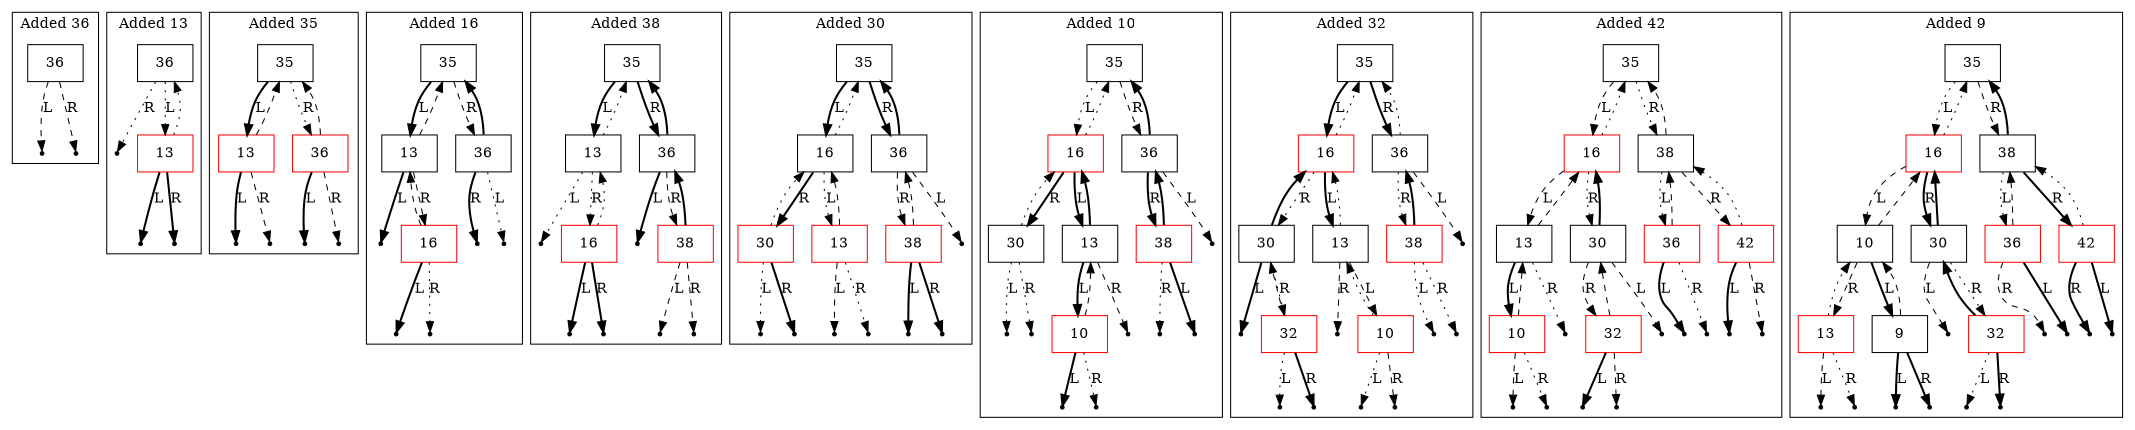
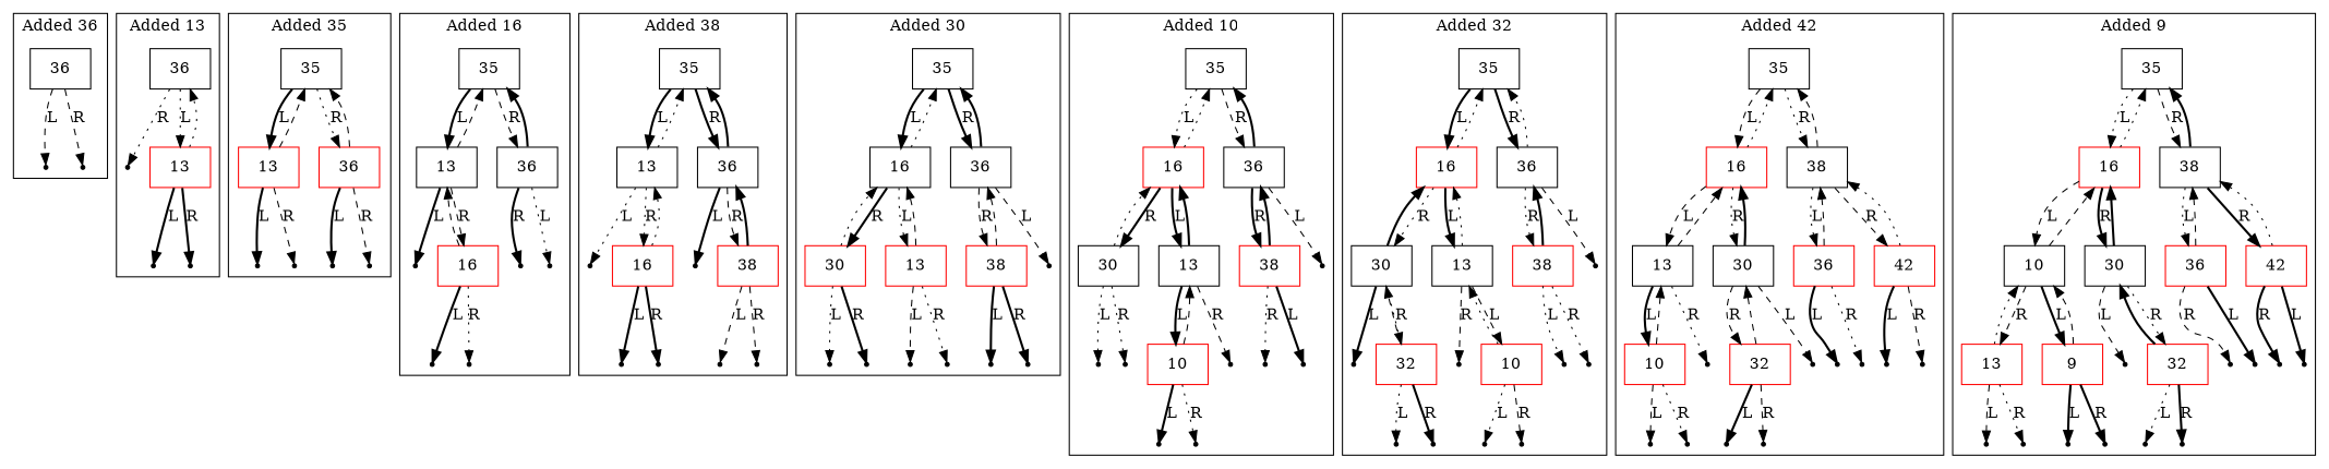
  digraph {
    node [color=black shape=point]
    edge [style=bold]
    n1 [label="{36}" shape=record]
    n2 [label=Null]
    n3 [label=Null]
    n4 [label="{36}" shape=record]
    n5 [label=Null]
    n6 [color=red label="{13}" shape=record]
    n7 [label=Null]
    n8 [label=Null]
    n9 [label="{35}" shape=record]
    n10 [color=red label="{13}" shape=record]
    n11 [color=red label="{36}" shape=record]
    n12 [label=Null]
    n13 [label=Null]
    n14 [label=Null]
    n15 [label=Null]
    n16 [label="{35}" shape=record]
    n17 [label="{13}" shape=record]
    n18 [label="{36}" shape=record]
    n19 [label=Null]
    n20 [color=red label="{16}" shape=record]
    n21 [label=Null]
    n22 [label=Null]
    n23 [label=Null]
    n24 [label=Null]
    n25 [label="{35}" shape=record]
    n26 [label="{13}" shape=record]
    n27 [label="{36}" shape=record]
    n28 [label=Null]
    n29 [color=red label="{16}" shape=record]
    n30 [label=Null]
    n31 [label=Null]
    n32 [label=Null]
    n33 [color=red label="{38}" shape=record]
    n34 [label=Null]
    n35 [label=Null]
    n36 [label="{35}" shape=record]
    n37 [label="{16}" shape=record]
    n38 [label="{36}" shape=record]
    n39 [color=red label="{13}" shape=record]
    n40 [color=red label="{30}" shape=record]
    n41 [label=Null]
    n42 [label=Null]
    n43 [label=Null]
    n44 [label=Null]
    n45 [label=Null]
    n46 [color=red label="{38}" shape=record]
    n47 [label=Null]
    n48 [label=Null]
    n49 [label="{35}" shape=record]
    n50 [color=red label="{16}" shape=record]
    n51 [label="{36}" shape=record]
    n52 [label="{13}" shape=record]
    n53 [label="{30}" shape=record]
    n54 [label=Null]
    n55 [color=red label="{10}" shape=record]
    n56 [label=Null]
    n57 [label=Null]
    n58 [label=Null]
    n59 [label=Null]
    n60 [label=Null]
    n61 [color=red label="{38}" shape=record]
    n62 [label=Null]
    n63 [label=Null]
    n64 [label="{35}" shape=record]
    n65 [color=red label="{16}" shape=record]
    n66 [label="{36}" shape=record]
    n67 [label="{13}" shape=record]
    n68 [label="{30}" shape=record]
    n69 [label=Null]
    n70 [color=red label="{10}" shape=record]
    n71 [label=Null]
    n72 [label=Null]
    n73 [label=Null]
    n74 [color=red label="{32}" shape=record]
    n75 [label=Null]
    n76 [label=Null]
    n77 [label=Null]
    n78 [color=red label="{38}" shape=record]
    n79 [label=Null]
    n80 [label=Null]
    n81 [label="{35}" shape=record]
    n82 [color=red label="{16}" shape=record]
    n83 [label="{38}" shape=record]
    n84 [label="{13}" shape=record]
    n85 [label="{30}" shape=record]
    n86 [label=Null]
    n87 [color=red label="{10}" shape=record]
    n88 [label=Null]
    n89 [label=Null]
    n90 [label=Null]
    n91 [color=red label="{32}" shape=record]
    n92 [label=Null]
    n93 [label=Null]
    n94 [color=red label="{36}" shape=record]
    n95 [color=red label="{42}" shape=record]
    n96 [label=Null]
    n97 [label=Null]
    n98 [label=Null]
    n99 [label=Null]
    n100 [label="{35}" shape=record]
    n101 [color=red label="{16}" shape=record]
    n102 [label="{38}" shape=record]
    n103 [label="{10}" shape=record]
    n104 [label="{30}" shape=record]
-   n105 [label="{9}" shape=record]
+   n105 [color=red label="{9}" shape=record]
    n106 [color=red label="{13}" shape=record]
    n107 [label=Null]
    n108 [label=Null]
    n109 [label=Null]
    n110 [label=Null]
    n111 [label=Null]
    n112 [color=red label="{32}" shape=record]
    n113 [label=Null]
    n114 [label=Null]
    n115 [color=red label="{36}" shape=record]
    n116 [color=red label="{42}" shape=record]
    n117 [label=Null]
    n118 [label=Null]
    n119 [label=Null]
    n120 [label=Null]
    subgraph cluster_1 {
      label="Added 36"
      n1
      n2
      n3
    }
    subgraph cluster_2 {
      label="Added 13"
      n4
      n5
      n6
      n7
      n8
    }
    subgraph cluster_3 {
      label="Added 35"
      n9
      n10
      n11
      n12
      n13
      n14
      n15
    }
    subgraph cluster_4 {
      label="Added 16"
      n16
      n17
      n18
      n19
      n20
      n21
      n22
      n23
      n24
    }
    subgraph cluster_5 {
      label="Added 38"
      n25
      n26
      n27
      n28
      n29
      n30
      n31
      n32
      n33
      n34
      n35
    }
    subgraph cluster_6 {
      label="Added 30"
      n36
      n37
      n38
      n39
      n40
      n41
      n42
      n43
      n44
      n45
      n46
      n47
      n48
    }
    subgraph cluster_7 {
      label="Added 10"
      n49
      n50
      n51
      n52
      n53
      n54
      n55
      n56
      n57
      n58
      n59
      n60
      n61
      n62
      n63
    }
    subgraph cluster_8 {
      label="Added 32"
      n64
      n65
      n66
      n67
      n68
      n69
      n70
      n71
      n72
      n73
      n74
      n75
      n76
      n77
      n78
      n79
      n80
    }
    subgraph cluster_9 {
      label="Added 42"
      n81
      n82
      n83
      n84
      n85
      n86
      n87
      n88
      n89
      n90
      n91
      n92
      n93
      n94
      n95
      n96
      n97
      n98
      n99
    }
    subgraph cluster_10 {
      label="Added 9"
      n100
      n101
      n102
      n103
      n104
      n105
      n106
      n107
      n108
      n109
      n110
      n111
      n112
      n113
      n114
      n115
      n116
      n117
      n118
      n119
      n120
    }
    n1 -> n2 [label=L style=dashed]
    n1 -> n3 [label=R style=dashed]
    n4 -> n5 [label=R style=dotted]
    n4 -> n6 [label=L style=dotted]
    n6 -> n4 [style=dotted]
    n6 -> n7 [label=L]
    n6 -> n8 [label=R]
    n9 -> n10 [label=L]
    n9 -> n11 [label=R style=dotted]
    n10 -> n9 [style=dashed]
    n10 -> n12 [label=L]
    n10 -> n13 [label=R style=dashed]
    n11 -> n9 [style=dashed]
    n11 -> n14 [label=L]
    n11 -> n15 [label=R style=dashed]
    n16 -> n17 [label=L]
    n16 -> n18 [label=R style=dashed]
    n17 -> n16 [style=dashed]
    n17 -> n19 [label=L]
    n17 -> n20 [label=R style=dashed]
    n18 -> n16
    n18 -> n23 [label=L style=dotted]
    n18 -> n24 [label=R]
    n20 -> n17 [style=dashed]
    n20 -> n21 [label=L]
    n20 -> n22 [label=R style=dotted]
    n25 -> n26 [label=L]
    n25 -> n27 [label=R]
    n26 -> n25 [style=dotted]
    n26 -> n28 [label=L style=dotted]
    n26 -> n29 [label=R style=dotted]
    n27 -> n25
    n27 -> n32 [label=L]
    n27 -> n33 [label=R style=dashed]
    n29 -> n26 [style=dotted]
    n29 -> n30 [label=L]
    n29 -> n31 [label=R]
    n33 -> n27
    n33 -> n34 [label=L style=dashed]
    n33 -> n35 [label=R style=dashed]
    n36 -> n37 [label=L]
    n36 -> n38 [label=R]
    n37 -> n36 [style=dotted]
    n37 -> n39 [label=L style=dotted]
    n37 -> n40 [label=R]
    n38 -> n36
    n38 -> n45 [label=L style=dashed]
    n38 -> n46 [label=R style=dashed]
    n39 -> n37 [style=dashed]
    n39 -> n41 [label=L style=dashed]
    n39 -> n42 [label=R style=dotted]
    n40 -> n37 [style=dotted]
    n40 -> n43 [label=L style=dotted]
    n40 -> n44 [label=R]
    n46 -> n38 [style=dashed]
    n46 -> n47 [label=L]
    n46 -> n48 [label=R]
    n49 -> n50 [label=L style=dotted]
    n49 -> n51 [label=R style=dashed]
    n50 -> n49 [style=dotted]
    n50 -> n52 [label=L]
    n50 -> n53 [label=R]
    n51 -> n49
    n51 -> n60 [label=L style=dashed]
    n51 -> n61 [label=R]
    n52 -> n50
    n52 -> n54 [label=R style=dashed]
    n52 -> n55 [label=L]
    n53 -> n50 [style=dotted]
    n53 -> n58 [label=L style=dotted]
    n53 -> n59 [label=R style=dotted]
    n55 -> n52 [style=dashed]
    n55 -> n56 [label=L]
    n55 -> n57 [label=R style=dotted]
    n61 -> n51
    n61 -> n62 [label=L]
    n61 -> n63 [label=R style=dotted]
    n64 -> n65 [label=L]
    n64 -> n66 [label=R]
    n65 -> n64 [style=dotted]
    n65 -> n67 [label=L]
    n65 -> n68 [label=R style=dotted]
    n66 -> n64 [style=dotted]
    n66 -> n77 [label=L style=dashed]
    n66 -> n78 [label=R style=dotted]
    n67 -> n65 [style=dotted]
    n67 -> n69 [label=R style=dashed]
    n67 -> n70 [label=L style=dashed]
    n68 -> n65
    n68 -> n73 [label=L]
    n68 -> n74 [label=R style=dotted]
    n70 -> n67 [style=dotted]
    n70 -> n71 [label=L style=dotted]
    n70 -> n72 [label=R style=dashed]
    n74 -> n68 [style=dashed]
    n74 -> n75 [label=L style=dotted]
    n74 -> n76 [label=R]
    n78 -> n66
    n78 -> n79 [label=L style=dotted]
    n78 -> n80 [label=R style=dotted]
    n81 -> n82 [label=L style=dashed]
    n81 -> n83 [label=R style=dotted]
    n82 -> n81 [style=dotted]
    n82 -> n84 [label=L style=dashed]
    n82 -> n85 [label=R style=dotted]
    n83 -> n81 [style=dashed]
    n83 -> n94 [label=L style=dotted]
    n83 -> n95 [label=R style=dashed]
    n84 -> n82 [style=dashed]
    n84 -> n86 [label=R style=dotted]
    n84 -> n87 [label=L]
    n85 -> n82
    n85 -> n90 [label=L style=dashed]
    n85 -> n91 [label=R style=dashed]
    n87 -> n84 [style=dashed]
    n87 -> n88 [label=L style=dashed]
    n87 -> n89 [label=R style=dotted]
    n91 -> n85 [style=dashed]
    n91 -> n92 [label=L]
    n91 -> n93 [label=R style=dashed]
    n94 -> n83 [style=dashed]
    n94 -> n96 [label=L]
    n94 -> n97 [label=R style=dotted]
    n95 -> n83 [style=dotted]
    n95 -> n98 [label=L]
    n95 -> n99 [label=R style=dashed]
    n100 -> n101 [label=L style=dotted]
    n100 -> n102 [label=R style=dashed]
    n101 -> n100 [style=dotted]
    n101 -> n103 [label=L style=dashed]
    n101 -> n104 [label=R]
    n102 -> n100
    n102 -> n115 [label=L style=dotted]
    n102 -> n116 [label=R]
    n103 -> n101 [style=dashed]
    n103 -> n105 [label=L]
    n103 -> n106 [label=R style=dashed]
    n104 -> n101
    n104 -> n111 [label=L style=dashed]
    n104 -> n112 [label=R style=dotted]
    n105 -> n103 [style=dashed]
    n105 -> n107 [label=L]
    n105 -> n108 [label=R]
    n106 -> n103 [style=dotted]
    n106 -> n109 [label=L style=dashed]
    n106 -> n110 [label=R style=dotted]
    n112 -> n104
    n112 -> n113 [label=L style=dotted]
    n112 -> n114 [label=R]
    n115 -> n102 [style=dashed]
    n115 -> n117 [label=L]
    n115 -> n118 [label=R style=dashed]
    n116 -> n102 [style=dotted]
    n116 -> n119 [label=L]
    n116 -> n120 [label=R]
  }
